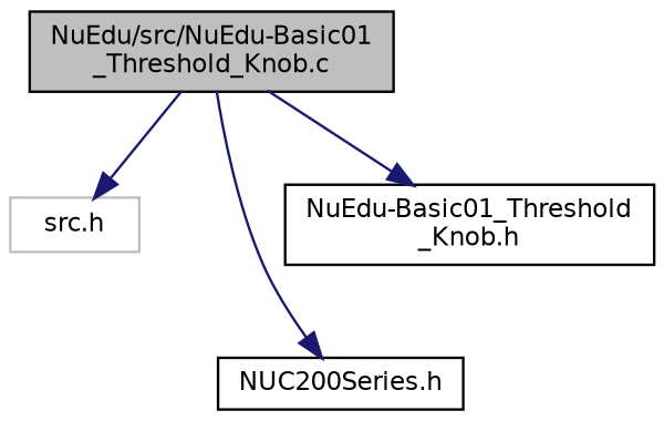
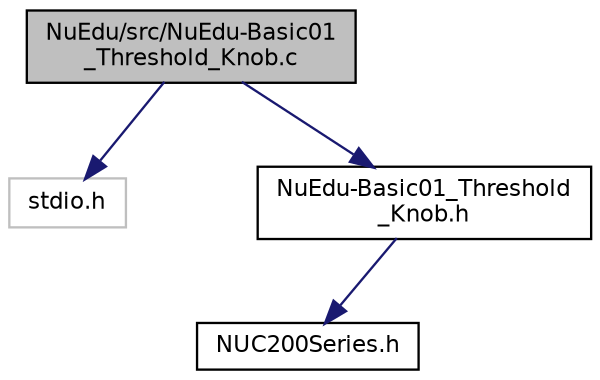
  digraph {
    node [color=black fillcolor=white fontname=Helvetica fontsize=10 shape=record style=filled]
    edge [color=midnightblue fontname=Helvetica fontsize=10 labelfontname=Helvetica labelfontsize=10 style=solid]
    n1 [fillcolor=grey75 fontcolor=black height=0.2 label="NuEdu/src/NuEdu-Basic01\l_Threshold_Knob.c" width=0.4]
-   n2 [color=grey75 height=0.2 label="src.h" width=0.4]
+   n2 [color=grey75 height=0.2 label="stdio.h" width=0.4]
    n3 [height=0.2 label="NUC200Series.h" width=0.4]
    n4 [height=0.2 label="NuEdu-Basic01_Threshold\l_Knob.h" width=0.4]
    n1 -> n2
-   n1 -> n3
+   n4 -> n3
    n1 -> n4
  }
